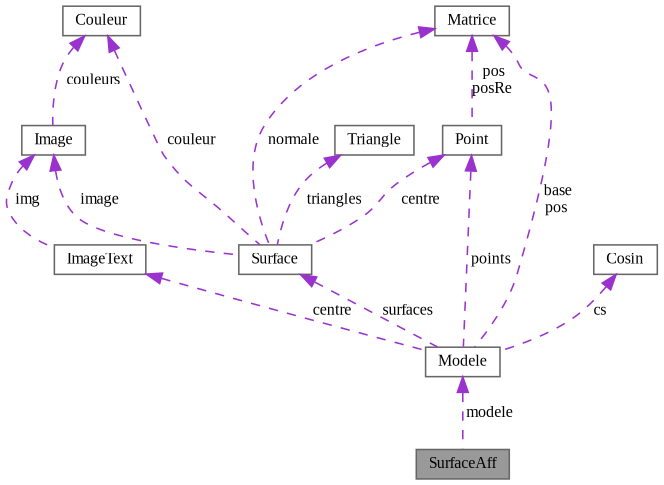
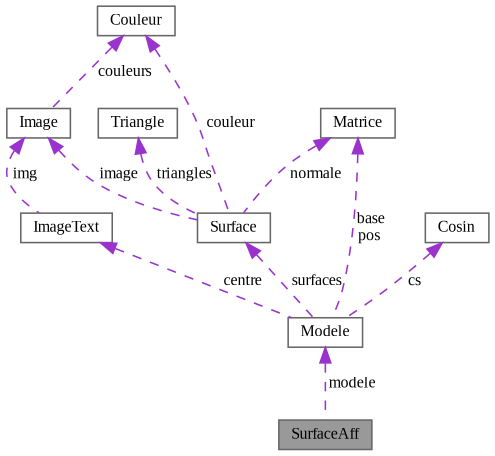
  digraph {
    fontname="Liberation Serif"
    node [color=gray40 fillcolor=white fontname="Liberation Serif" fontsize=10 shape=box style=filled]
    edge [color=darkorchid3 dir=back fontname="Liberation Serif" fontsize=10 labelfontname=Helvetica labelfontsize=10 style=dashed]
    n1 [fillcolor=grey60 fontcolor=black height=0.2 label=SurfaceAff width=0.4]
    n2 [height=0.2 label=Modele width=0.4]
    n3 [height=0.2 label=Surface width=0.4]
    n4 [height=0.2 label=Couleur width=0.4]
    n5 [height=0.2 label=Image width=0.4]
    n6 [height=0.2 label=ImageText width=0.4]
    n7 [height=0.2 label=Matrice width=0.4]
-   n8 [height=0.2 label=Point width=0.4]
    n9 [height=0.2 label=Triangle width=0.4]
    n10 [height=0.2 label=Cosin width=0.4]
    n2 -> n1 [label=" modele"]
    n3 -> n2 [label=" surfaces"]
    n4 -> n3 [label=" couleur"]
    n4 -> n5 [label=" couleurs"]
    n5 -> n3 [label=" image"]
    n5 -> n6 [label=" img"]
    n6 -> n2 [label=" centre"]
    n7 -> n2 [label=" base\npos"]
    n7 -> n3 [label=" normale"]
-   n7 -> n8 [label=" pos\nposRe"]
-   n8 -> n2 [label=" points"]
-   n8 -> n3 [label=" centre"]
    n9 -> n3 [label=" triangles"]
    n10 -> n2 [label=" cs"]
  }
